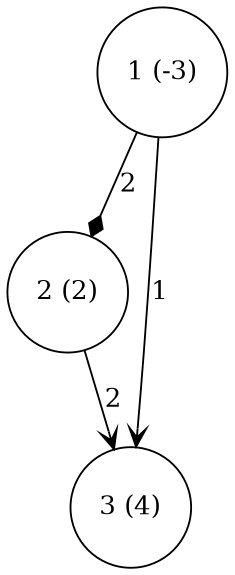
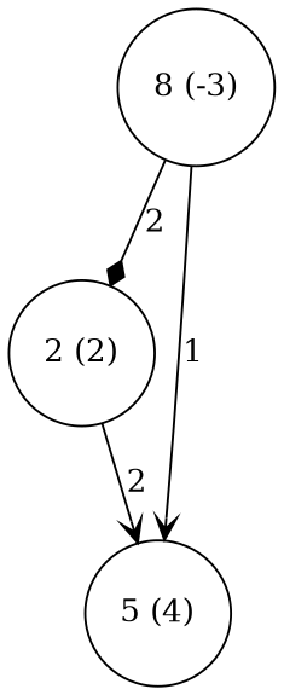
  digraph {
    node [shape=circle]
    edge [arrowhead=vee]
-   n1 [label="1 (-3)"]
+   n1 [label="8 (-3)"]
    n2 [label="2 (2)"]
-   n3 [label="3 (4)"]
+   n3 [label="5 (4)"]
    n1 -> n2 [arrowhead=diamond label=2]
    n1 -> n3 [label=1]
    n2 -> n3 [label=2]
  }
